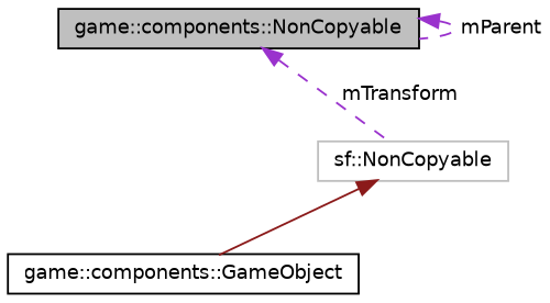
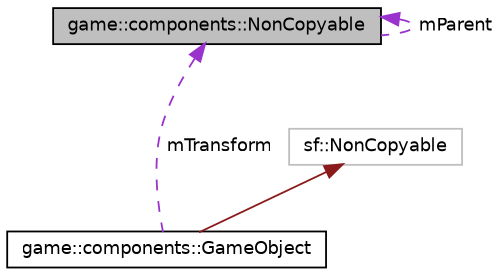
  digraph {
    node [color=black fillcolor=white fontname=Helvetica fontsize=10 shape=record style=filled]
    edge [color=darkorchid3 dir=back fontname=Helvetica fontsize=10 labelfontname=Helvetica labelfontsize=10 style=dashed]
    n1 [fillcolor=grey75 fontcolor=black height=0.2 label="game::components::NonCopyable" width=0.4]
    n2 [height=0.2 label="game::components::GameObject" width=0.4]
    n3 [color=grey75 height=0.2 label="sf::NonCopyable" width=0.4]
    n1 -> n1 [label=" mParent"]
-   n1 -> n3 [label=" mTransform"]
+   n1 -> n2 [label=" mTransform"]
    n3 -> n2 [color=firebrick4 style=solid]
  }
